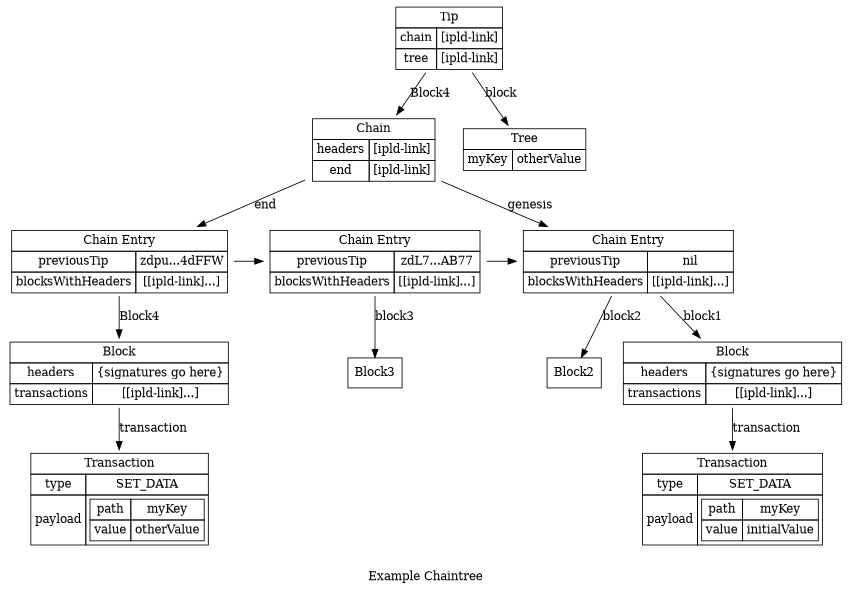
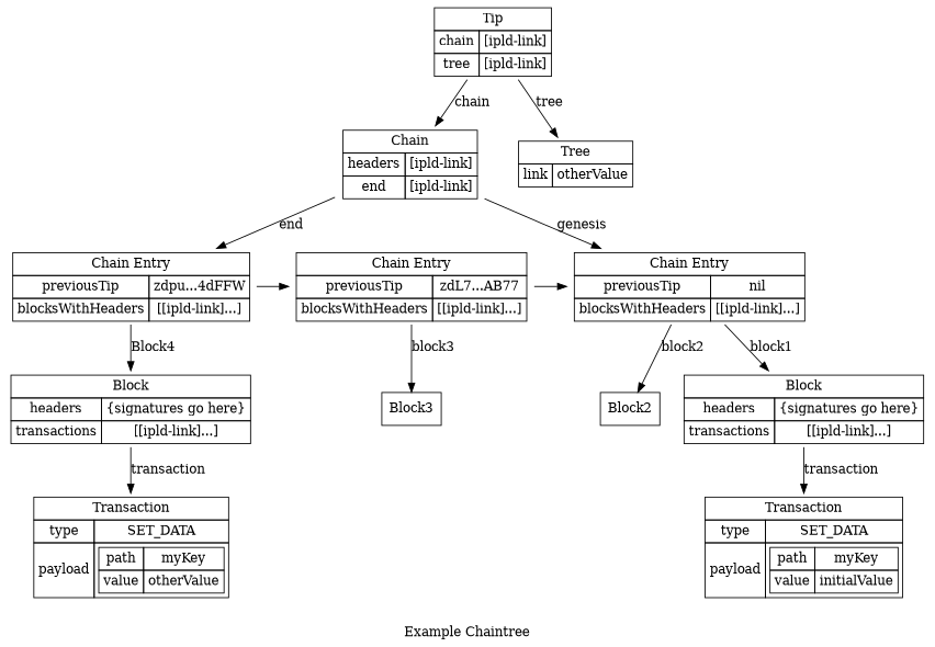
  digraph {
    label="Example Chaintree"
    rankdir=TB
    node [shape=none]
    n1 [label=<                    <TABLE BORDER="0" CELLBORDER="1" CELLSPACING="0" CELLPADDING="4">                            <tr><td colspan="2">Block</td></tr>                        <tr><td>headers</td><td>{signatures go here}</td></tr>                        <tr><td>transactions</td>                            <td>[[ipld-link]...]</td>                        </tr>                    </TABLE>>]
    Block2 [shape=rectangle]
    Block3 [shape=rectangle]
    n4 [label=<                    <TABLE BORDER="0" CELLBORDER="1" CELLSPACING="0" CELLPADDING="4">                            <tr><td colspan="2">Block</td></tr>                        <tr><td>headers</td><td>{signatures go here}</td></tr>                        <tr><td>transactions</td>                            <td>[[ipld-link]...]</td>                        </tr>                    </TABLE>>]
    n5 [group=1 label=<             <TABLE BORDER="0" CELLBORDER="1" CELLSPACING="0" CELLPADDING="4">                 <tr><td colspan="2">Chain Entry</td></tr>                 <tr><td>previousTip</td><td>nil</td></tr>                 <tr><td>blocksWithHeaders</td><td>[[ipld-link]...]</td></tr>             </TABLE>>]
    n6 [group=1 label=<                        <TABLE BORDER="0" CELLBORDER="1" CELLSPACING="0" CELLPADDING="4">                                <tr><td colspan="2">Chain Entry</td></tr>                            <tr><td>previousTip</td><td>zdpu...4dFFW</td></tr>                            <tr><td>blocksWithHeaders</td><td>[[ipld-link]...]</td></tr>                        </TABLE>>]
    n7 [group=1 label=<                     <TABLE BORDER="0" CELLBORDER="1" CELLSPACING="0" CELLPADDING="4">                             <tr><td colspan="2">Chain Entry</td></tr>                         <tr><td>previousTip</td><td>zdL7...AB77</td></tr>                         <tr><td>blocksWithHeaders</td><td>[[ipld-link]...]</td></tr>                     </TABLE>>]
    n8 [label=<                                      <TABLE BORDER="0" CELLBORDER="1" CELLSPACING="0" CELLPADDING="4">                                              <tr><td colspan="2">Transaction</td></tr>                                          <tr>                                             <td>type</td>                                             <td>SET_DATA</td>                                          </tr>                                          <tr>                                             <td>payload</td>                                             <td>                                                 <table BORDER="0" CELLBORDER="1" CELLSPACING="0" CELLPADDING="4">                                                 <tr>                                                   <td>path</td>                                                   <td>myKey</td>                                                 </tr>                                                 <tr>                                                   <td>value</td>                                                   <td>otherValue</td>                                                 </tr>                                                 </table>                                             </td>                                          </tr>                                      </TABLE>>]
    n9 [label=<                                      <TABLE BORDER="0" CELLBORDER="1" CELLSPACING="0" CELLPADDING="4">                                          <tr><td colspan="2">Transaction</td></tr>                                          <tr>                                             <td>type</td>                                             <td>SET_DATA</td>                                          </tr>                                          <tr>                                             <td>payload</td>                                             <td>                                                 <table BORDER="0" CELLBORDER="1" CELLSPACING="0" CELLPADDING="4">                                                 <tr>                                                   <td>path</td>                                                   <td>myKey</td>                                                 </tr>                                                 <tr>                                                   <td>value</td>                                                   <td>initialValue</td>                                                 </tr>                                                 </table>                                             </td>                                          </tr>                                      </TABLE>>]
    n10 [label=<         <TABLE BORDER="0" CELLBORDER="1" CELLSPACING="0" CELLPADDING="4">              <tr><td colspan="2">Tip</td></tr>              <tr><td>chain</td><td>[ipld-link]</td></tr>             <tr><td>tree</td><td>[ipld-link]</td></tr>         </TABLE>>]
    n11 [label=<               <TABLE BORDER="0" CELLBORDER="1" CELLSPACING="0" CELLPADDING="4">                   <tr><td colspan="2">Chain</td></tr>                   <tr><td>headers</td><td>[ipld-link]</td></tr>                   <tr><td>end</td><td>[ipld-link]</td></tr>               </TABLE>>]
-   n12 [label=<                     <TABLE BORDER="0" CELLBORDER="1" CELLSPACING="0" CELLPADDING="4">                         <tr><td colspan="2">Tree</td></tr>                         <tr><td>myKey</td><td>otherValue</td></tr>                     </TABLE>>]
+   n12 [label=<                     <TABLE BORDER="0" CELLBORDER="1" CELLSPACING="0" CELLPADDING="4">                         <tr><td colspan="2">Tree</td></tr>                         <tr><td>link</td><td>otherValue</td></tr>                     </TABLE>>]
    subgraph sub_1 {
      rank=same
      n1
      Block2
      Block3
      n4
    }
    subgraph sub_2 {
      rank=same
      n5
      n6
      n7
    }
    subgraph sub_3 {
      rank=same
      n8
      n9
    }
    n1 -> n8 [label=transaction]
    n4 -> n9 [label=transaction]
    n5 -> Block2 [label=block2]
    n5 -> n4 [label=block1]
    n6 -> n1 [label=Block4]
    n6 -> n7
    n7 -> Block3 [label=block3]
    n7 -> n5
-   n10 -> n11 [label=Block4]
-   n10 -> n12 [label=block]
+   n10 -> n11 [label=chain]
+   n10 -> n12 [label=tree]
    n11 -> n5 [label=genesis]
    n11 -> n6 [label=end]
  }
